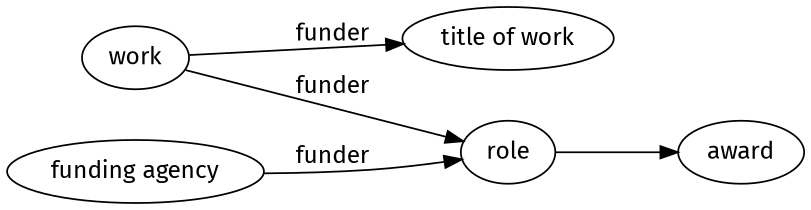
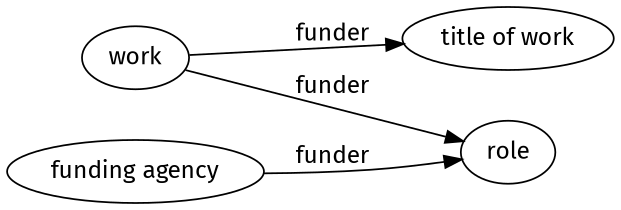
  digraph {
    fontname="Fira Sans"
    rankdir=LR
    node [fontname="Fira Sans"]
    edge [fontname="Fira Sans"]
    work
    "title of work"
    role
-   award
    "funding agency"
    work -> "title of work" [label=funder]
    work -> role [label=funder]
-   role -> award
    "funding agency" -> role [label=funder]
  }
